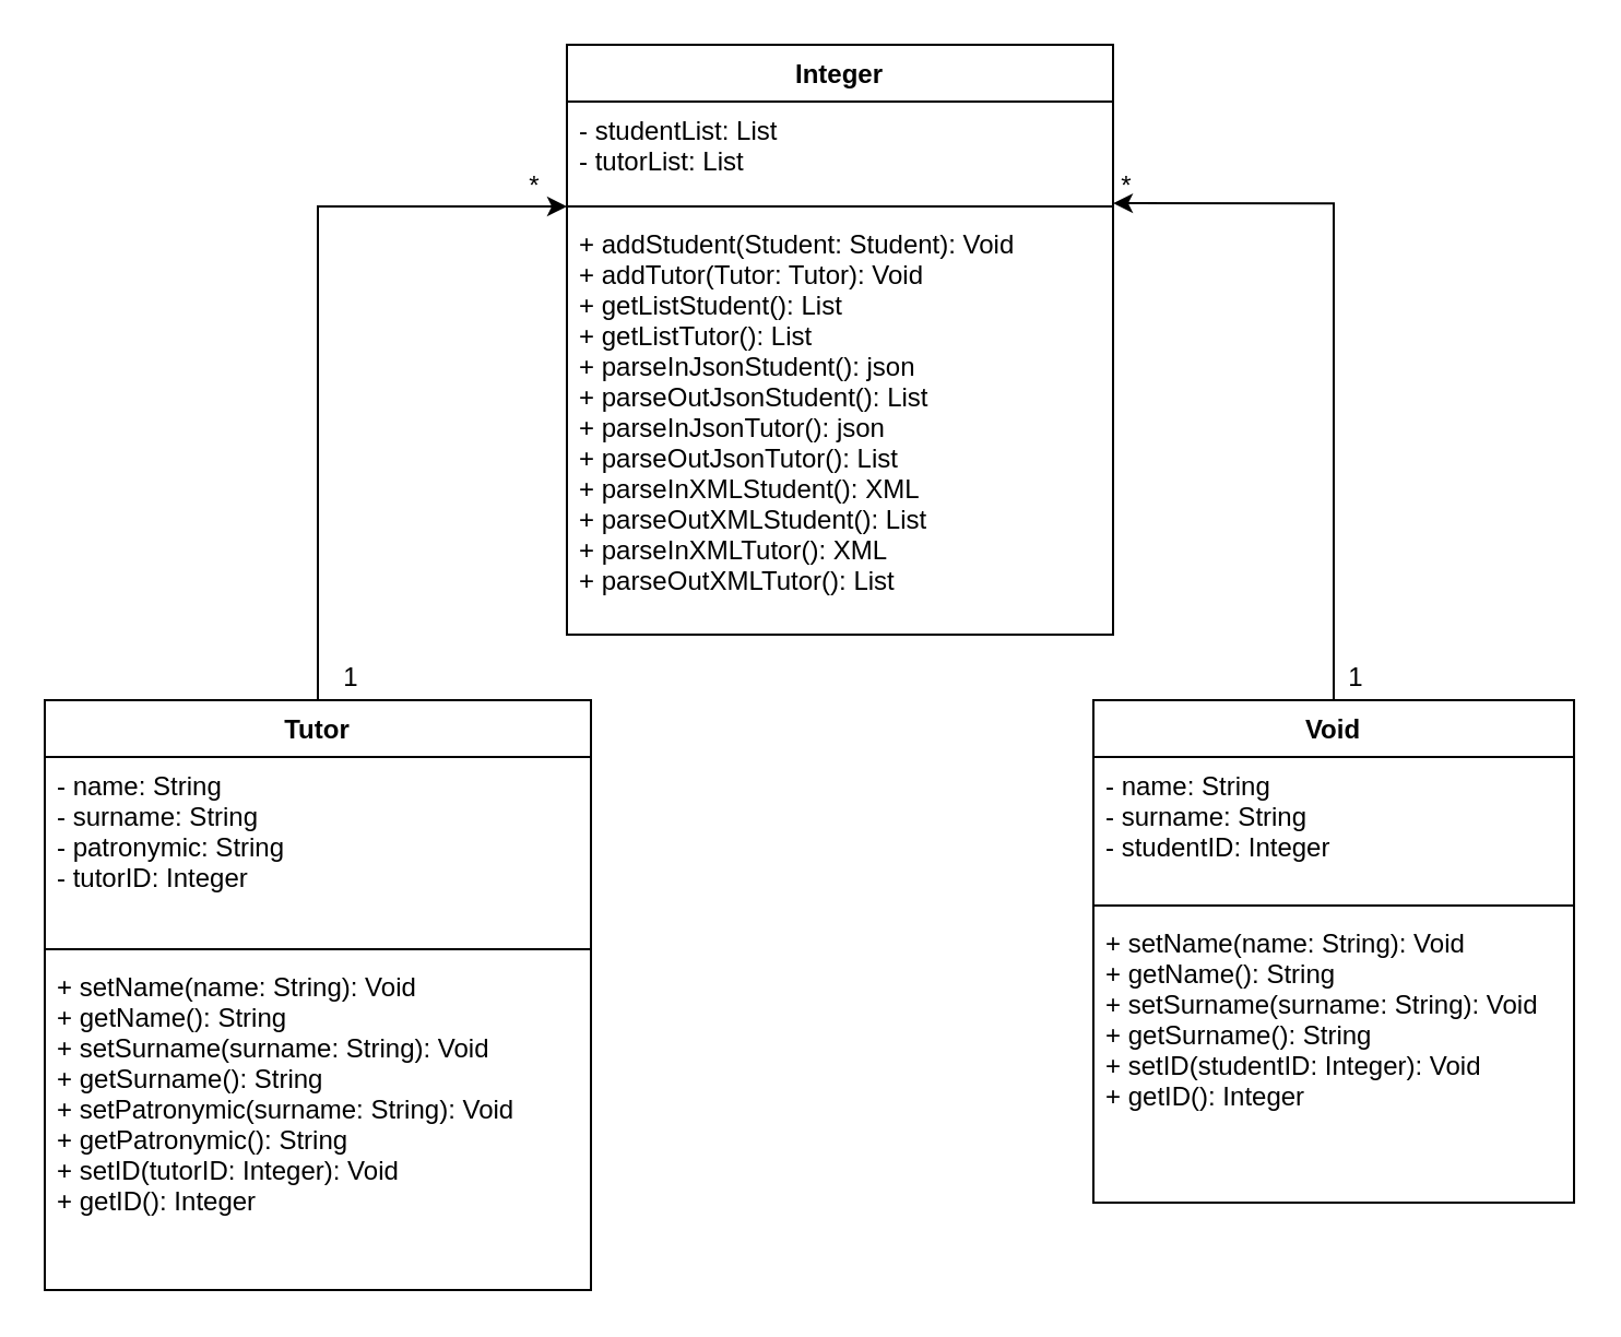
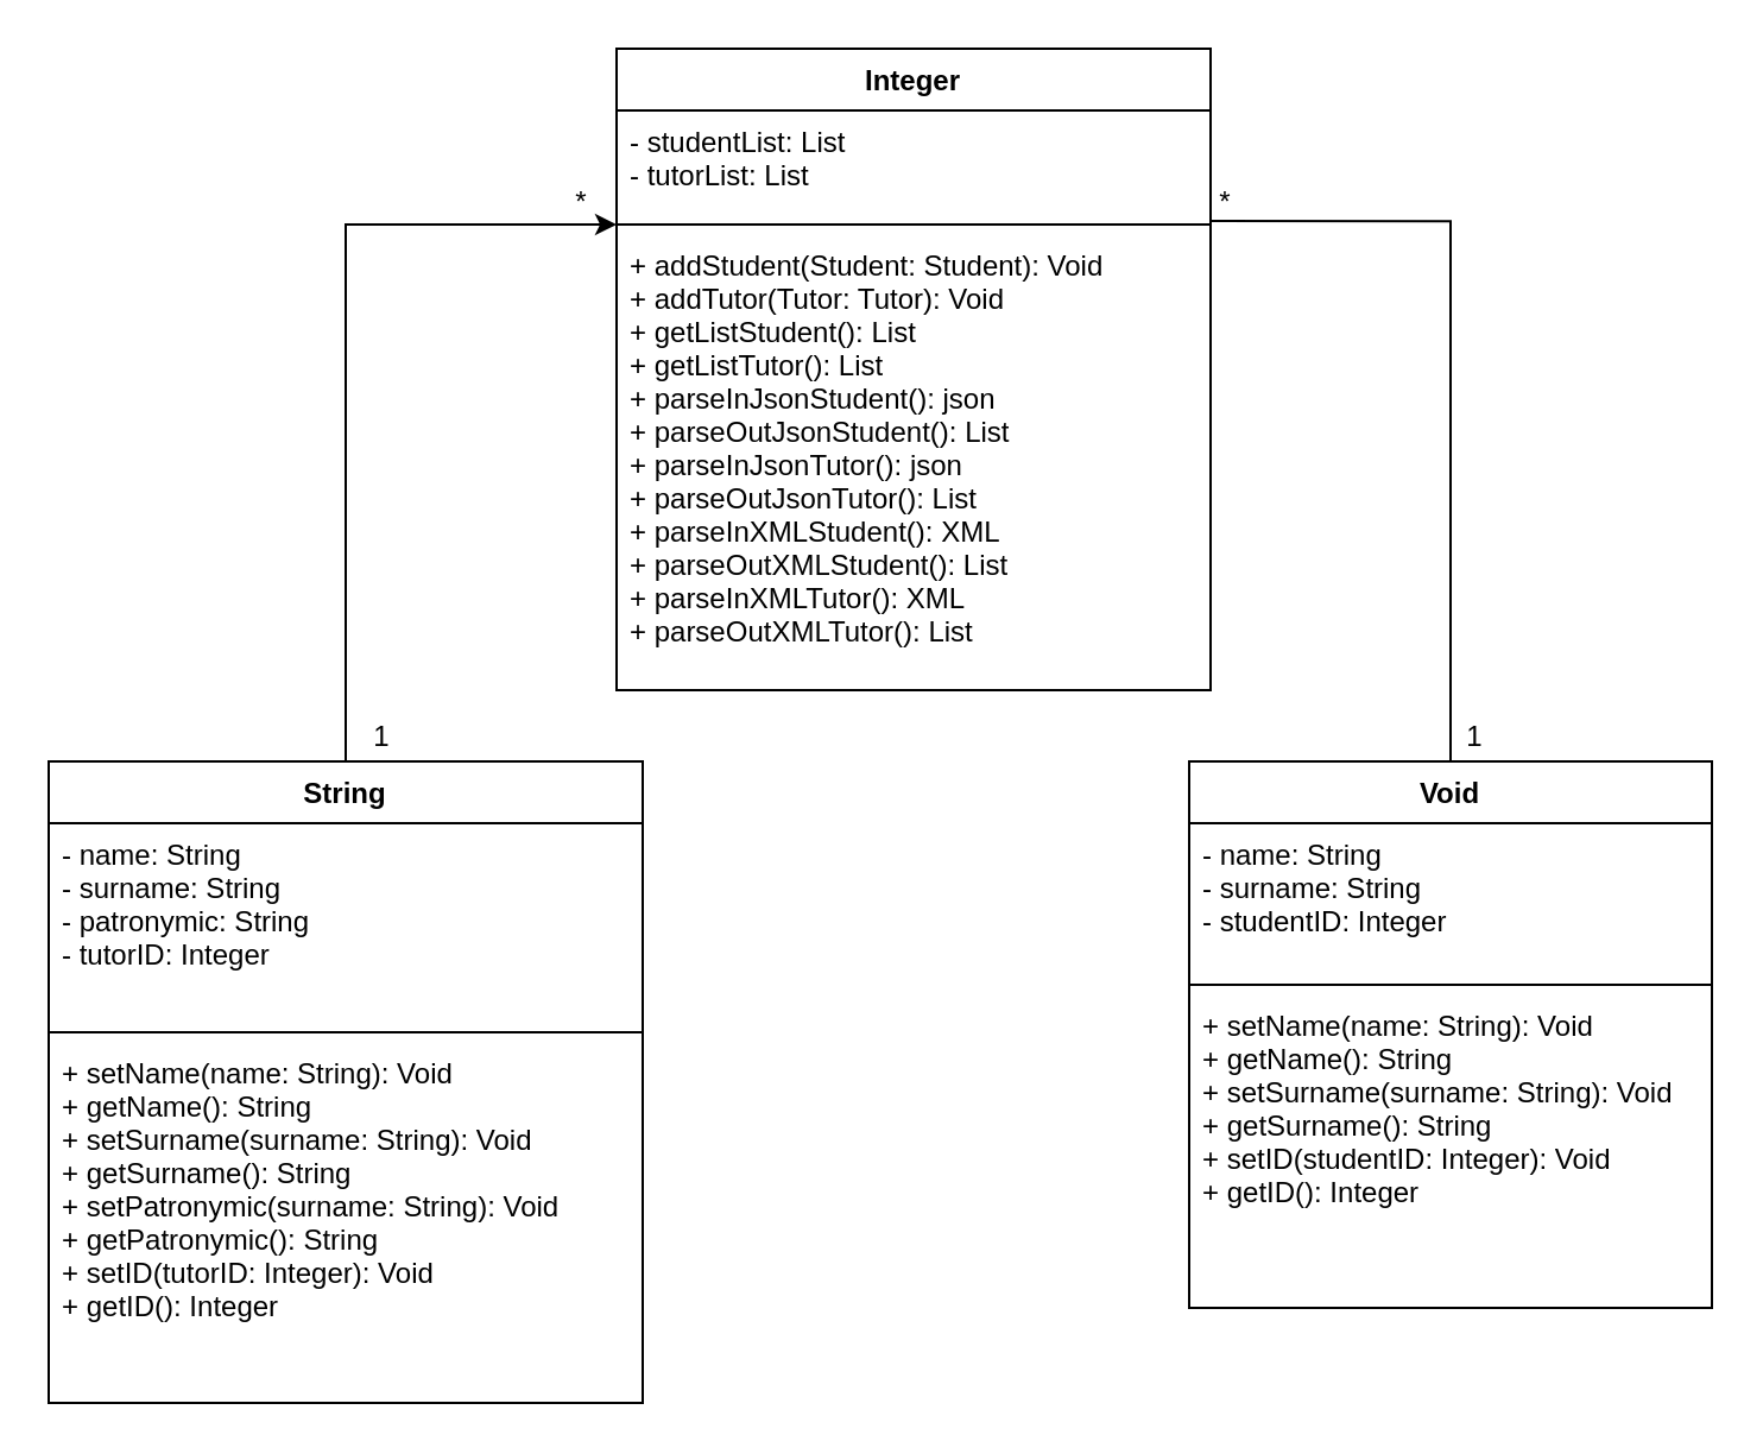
  <mxCell id="0" />
  <mxCell id="1" parent="0" />
- <mxCell id="2" style="edgeStyle=orthogonalEdgeStyle;rounded=0;orthogonalLoop=1;jettySize=auto;html=1;exitX=0.5;exitY=0;exitDx=0;exitDy=0;entryX=1;entryY=1.058;entryDx=0;entryDy=0;entryPerimeter=0;" parent="1" source="3" target="13" edge="1"><mxGeometry relative="1" as="geometry" /></mxCell>
+ <mxCell id="2" style="edgeStyle=orthogonalEdgeStyle;rounded=0;orthogonalLoop=1;jettySize=auto;html=1;exitX=0.5;exitY=0;exitDx=0;exitDy=0;entryX=1;entryY=1.058;entryDx=0;entryDy=0;entryPerimeter=0;endArrow=none;" parent="1" source="3" target="13" edge="1"><mxGeometry relative="1" as="geometry" /></mxCell>
  <mxCell id="3" value="Void" style="swimlane;fontStyle=1;align=center;verticalAlign=top;childLayout=stackLayout;horizontal=1;startSize=26;horizontalStack=0;resizeParent=1;resizeParentMax=0;resizeLast=0;collapsible=1;marginBottom=0;" parent="1" vertex="1"><mxGeometry x="500" y="320" width="220" height="230" as="geometry" /></mxCell>
  <mxCell id="4" value="- name: String&#10;- surname: String&#10;- studentID: Integer" style="text;strokeColor=none;fillColor=none;align=left;verticalAlign=top;spacingLeft=4;spacingRight=4;overflow=hidden;rotatable=0;points=[[0,0.5],[1,0.5]];portConstraint=eastwest;" parent="3" vertex="1"><mxGeometry y="26" width="220" height="64" as="geometry" /></mxCell>
  <mxCell id="5" value="" style="line;strokeWidth=1;fillColor=none;align=left;verticalAlign=middle;spacingTop=-1;spacingLeft=3;spacingRight=3;rotatable=0;labelPosition=right;points=[];portConstraint=eastwest;strokeColor=inherit;" parent="3" vertex="1"><mxGeometry y="90" width="220" height="8" as="geometry" /></mxCell>
  <mxCell id="6" value="+ setName(name: String): Void&#10;+ getName(): String&#10;+ setSurname(surname: String): Void&#10;+ getSurname(): String&#10;+ setID(studentID: Integer): Void&#10;+ getID(): Integer&#10;&#10;" style="text;strokeColor=none;fillColor=none;align=left;verticalAlign=top;spacingLeft=4;spacingRight=4;overflow=hidden;rotatable=0;points=[[0,0.5],[1,0.5]];portConstraint=eastwest;" parent="3" vertex="1"><mxGeometry y="98" width="220" height="132" as="geometry" /></mxCell>
  <mxCell id="7" style="edgeStyle=orthogonalEdgeStyle;rounded=0;orthogonalLoop=1;jettySize=auto;html=1;exitX=0.5;exitY=0;exitDx=0;exitDy=0;" parent="1" source="8" target="14" edge="1"><mxGeometry relative="1" as="geometry" /></mxCell>
- <mxCell id="8" value="Tutor" style="swimlane;fontStyle=1;align=center;verticalAlign=top;childLayout=stackLayout;horizontal=1;startSize=26;horizontalStack=0;resizeParent=1;resizeParentMax=0;resizeLast=0;collapsible=1;marginBottom=0;" parent="1" vertex="1"><mxGeometry x="20" y="320" width="250" height="270" as="geometry" /></mxCell>
+ <mxCell id="8" value="String" style="swimlane;fontStyle=1;align=center;verticalAlign=top;childLayout=stackLayout;horizontal=1;startSize=26;horizontalStack=0;resizeParent=1;resizeParentMax=0;resizeLast=0;collapsible=1;marginBottom=0;" parent="1" vertex="1"><mxGeometry x="20" y="320" width="250" height="270" as="geometry" /></mxCell>
  <mxCell id="9" value="- name: String&#10;- surname: String&#10;- patronymic: String&#10;- tutorID: Integer&#10;&#10;" style="text;strokeColor=none;fillColor=none;align=left;verticalAlign=top;spacingLeft=4;spacingRight=4;overflow=hidden;rotatable=0;points=[[0,0.5],[1,0.5]];portConstraint=eastwest;" parent="8" vertex="1"><mxGeometry y="26" width="250" height="84" as="geometry" /></mxCell>
  <mxCell id="10" value="" style="line;strokeWidth=1;fillColor=none;align=left;verticalAlign=middle;spacingTop=-1;spacingLeft=3;spacingRight=3;rotatable=0;labelPosition=right;points=[];portConstraint=eastwest;strokeColor=inherit;" parent="8" vertex="1"><mxGeometry y="110" width="250" height="8" as="geometry" /></mxCell>
  <mxCell id="11" value="+ setName(name: String): Void&#10;+ getName(): String&#10;+ setSurname(surname: String): Void&#10;+ getSurname(): String&#10;+ setPatronymic(surname: String): Void&#10;+ getPatronymic(): String&#10;+ setID(tutorID: Integer): Void&#10;+ getID(): Integer&#10;&#10;" style="text;strokeColor=none;fillColor=none;align=left;verticalAlign=top;spacingLeft=4;spacingRight=4;overflow=hidden;rotatable=0;points=[[0,0.5],[1,0.5]];portConstraint=eastwest;" parent="8" vertex="1"><mxGeometry y="118" width="250" height="152" as="geometry" /></mxCell>
  <mxCell id="12" value="Integer" style="swimlane;fontStyle=1;align=center;verticalAlign=top;childLayout=stackLayout;horizontal=1;startSize=26;horizontalStack=0;resizeParent=1;resizeParentMax=0;resizeLast=0;collapsible=1;marginBottom=0;" parent="1" vertex="1"><mxGeometry x="259" y="20" width="250" height="270" as="geometry" /></mxCell>
  <mxCell id="13" value="- studentList: List&#10;- tutorList: List" style="text;strokeColor=none;fillColor=none;align=left;verticalAlign=top;spacingLeft=4;spacingRight=4;overflow=hidden;rotatable=0;points=[[0,0.5],[1,0.5]];portConstraint=eastwest;" parent="12" vertex="1"><mxGeometry y="26" width="250" height="44" as="geometry" /></mxCell>
  <mxCell id="14" value="" style="line;strokeWidth=1;fillColor=none;align=left;verticalAlign=middle;spacingTop=-1;spacingLeft=3;spacingRight=3;rotatable=0;labelPosition=right;points=[];portConstraint=eastwest;strokeColor=inherit;" parent="12" vertex="1"><mxGeometry y="70" width="250" height="8" as="geometry" /></mxCell>
  <mxCell id="15" value="+ addStudent(Student: Student): Void&#10;+ addTutor(Tutor: Tutor): Void&#10;+ getListStudent(): List&#10;+ getListTutor(): List&#10;+ parseInJsonStudent(): json&#10;+ parseOutJsonStudent(): List&#10;+ parseInJsonTutor(): json&#10;+ parseOutJsonTutor(): List&#10;+ parseInXMLStudent(): XML&#10;+ parseOutXMLStudent(): List&#10;+ parseInXMLTutor(): XML&#10;+ parseOutXMLTutor(): List" style="text;strokeColor=none;fillColor=none;align=left;verticalAlign=top;spacingLeft=4;spacingRight=4;overflow=hidden;rotatable=0;points=[[0,0.5],[1,0.5]];portConstraint=eastwest;" parent="12" vertex="1"><mxGeometry y="78" width="250" height="192" as="geometry" /></mxCell>
  <mxCell id="16" value="1" style="text;html=1;align=center;verticalAlign=middle;resizable=0;points=[];autosize=1;strokeColor=none;fillColor=none;" parent="1" vertex="1"><mxGeometry x="145" y="295" width="30" height="30" as="geometry" /></mxCell>
  <mxCell id="17" value="*" style="text;html=1;align=center;verticalAlign=middle;resizable=0;points=[];autosize=1;strokeColor=none;fillColor=none;" parent="1" vertex="1"><mxGeometry x="229" y="70" width="30" height="30" as="geometry" /></mxCell>
  <mxCell id="18" value="1" style="text;html=1;align=center;verticalAlign=middle;resizable=0;points=[];autosize=1;strokeColor=none;fillColor=none;" parent="1" vertex="1"><mxGeometry x="605" y="295" width="30" height="30" as="geometry" /></mxCell>
  <mxCell id="19" value="*" style="text;html=1;align=center;verticalAlign=middle;resizable=0;points=[];autosize=1;strokeColor=none;fillColor=none;" parent="1" vertex="1"><mxGeometry x="500" y="70" width="30" height="30" as="geometry" /></mxCell>
